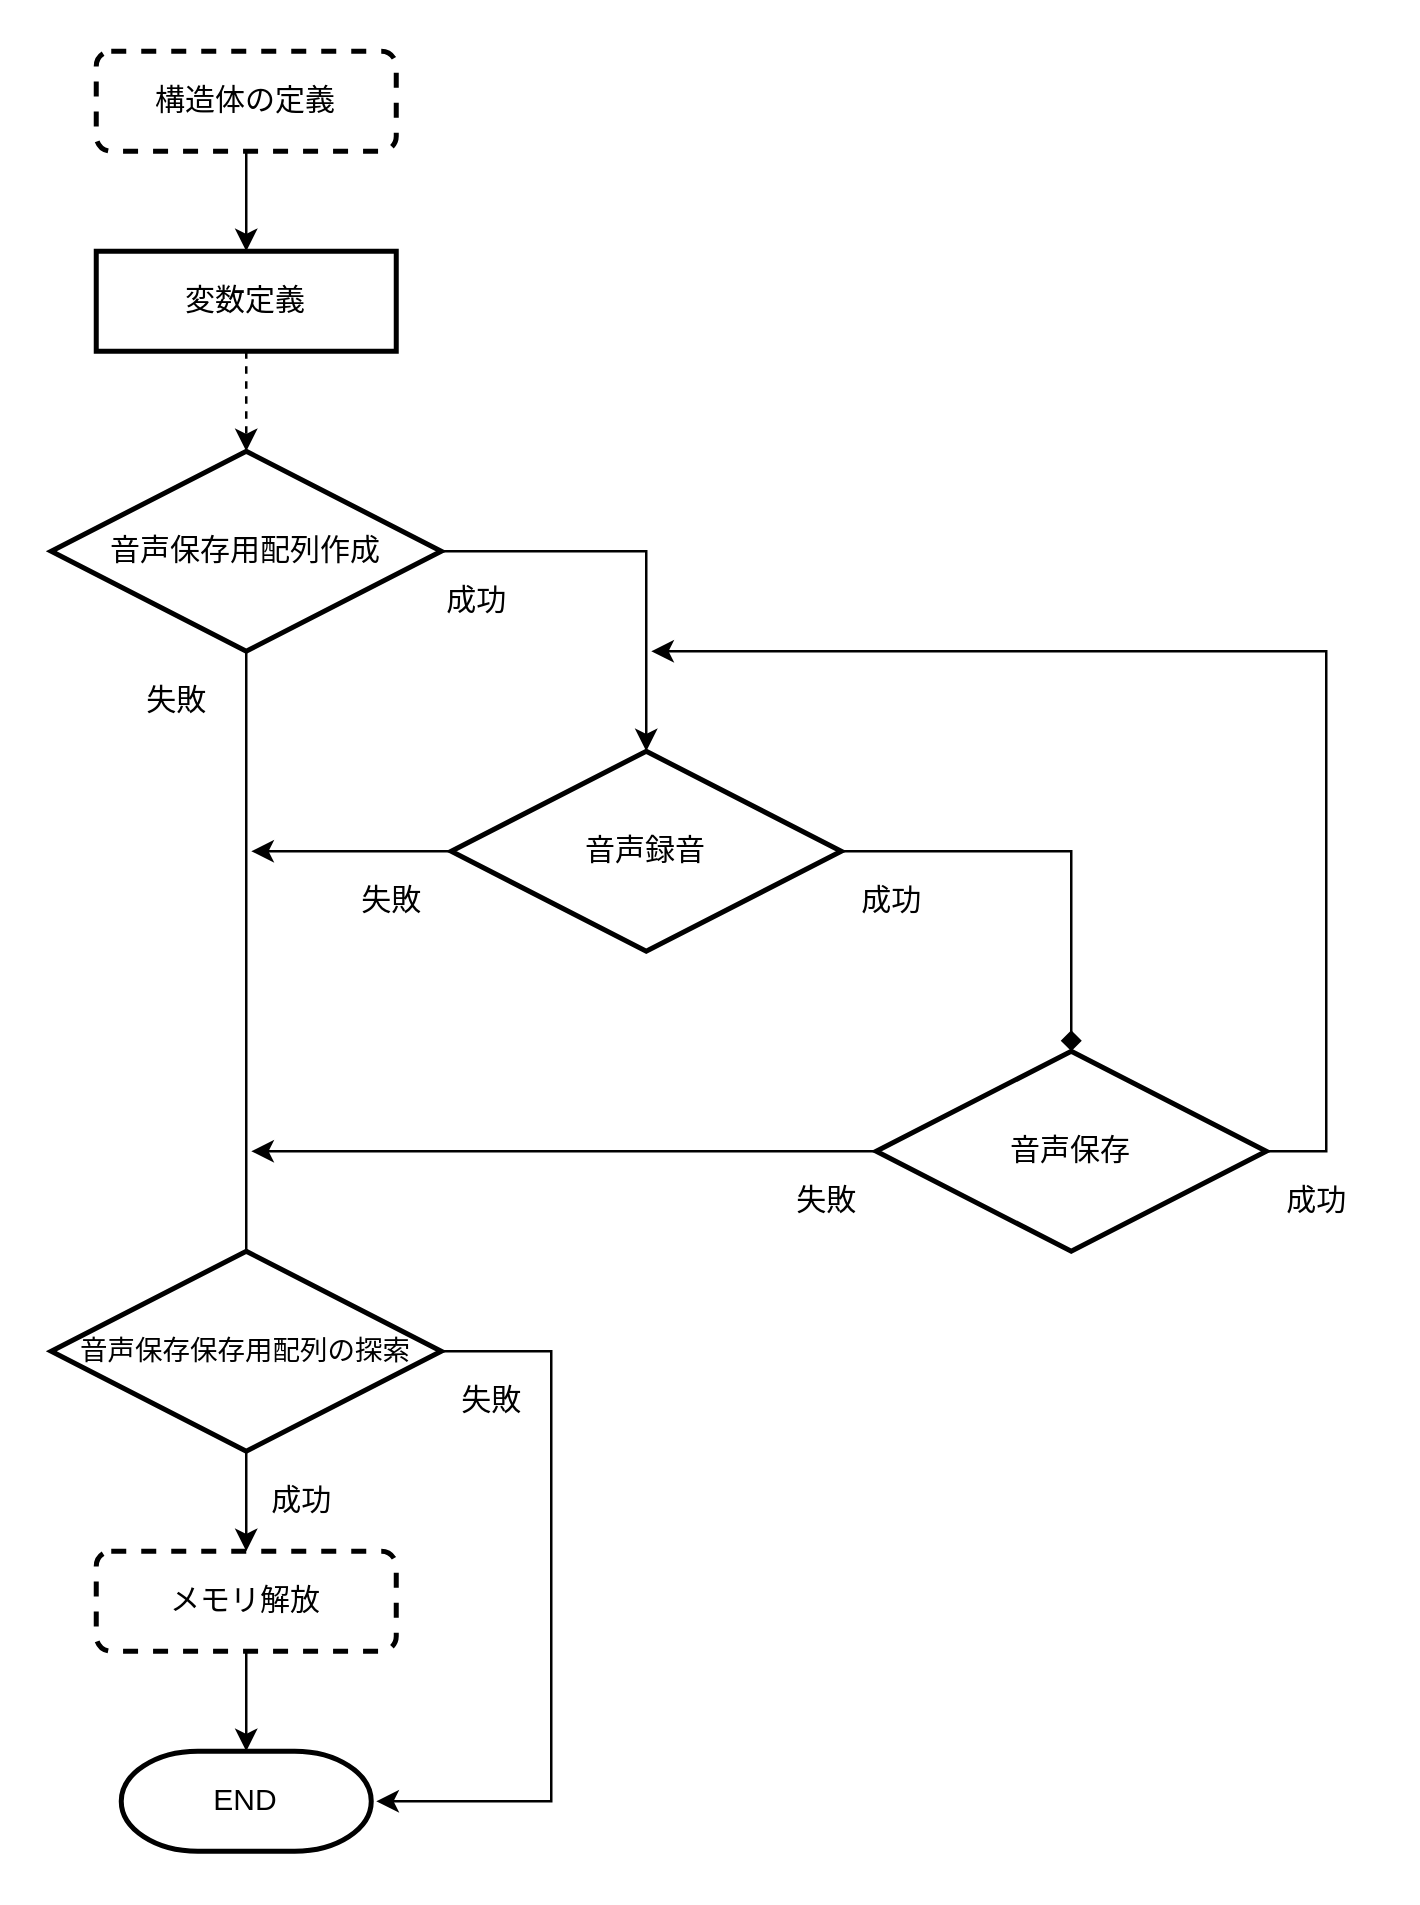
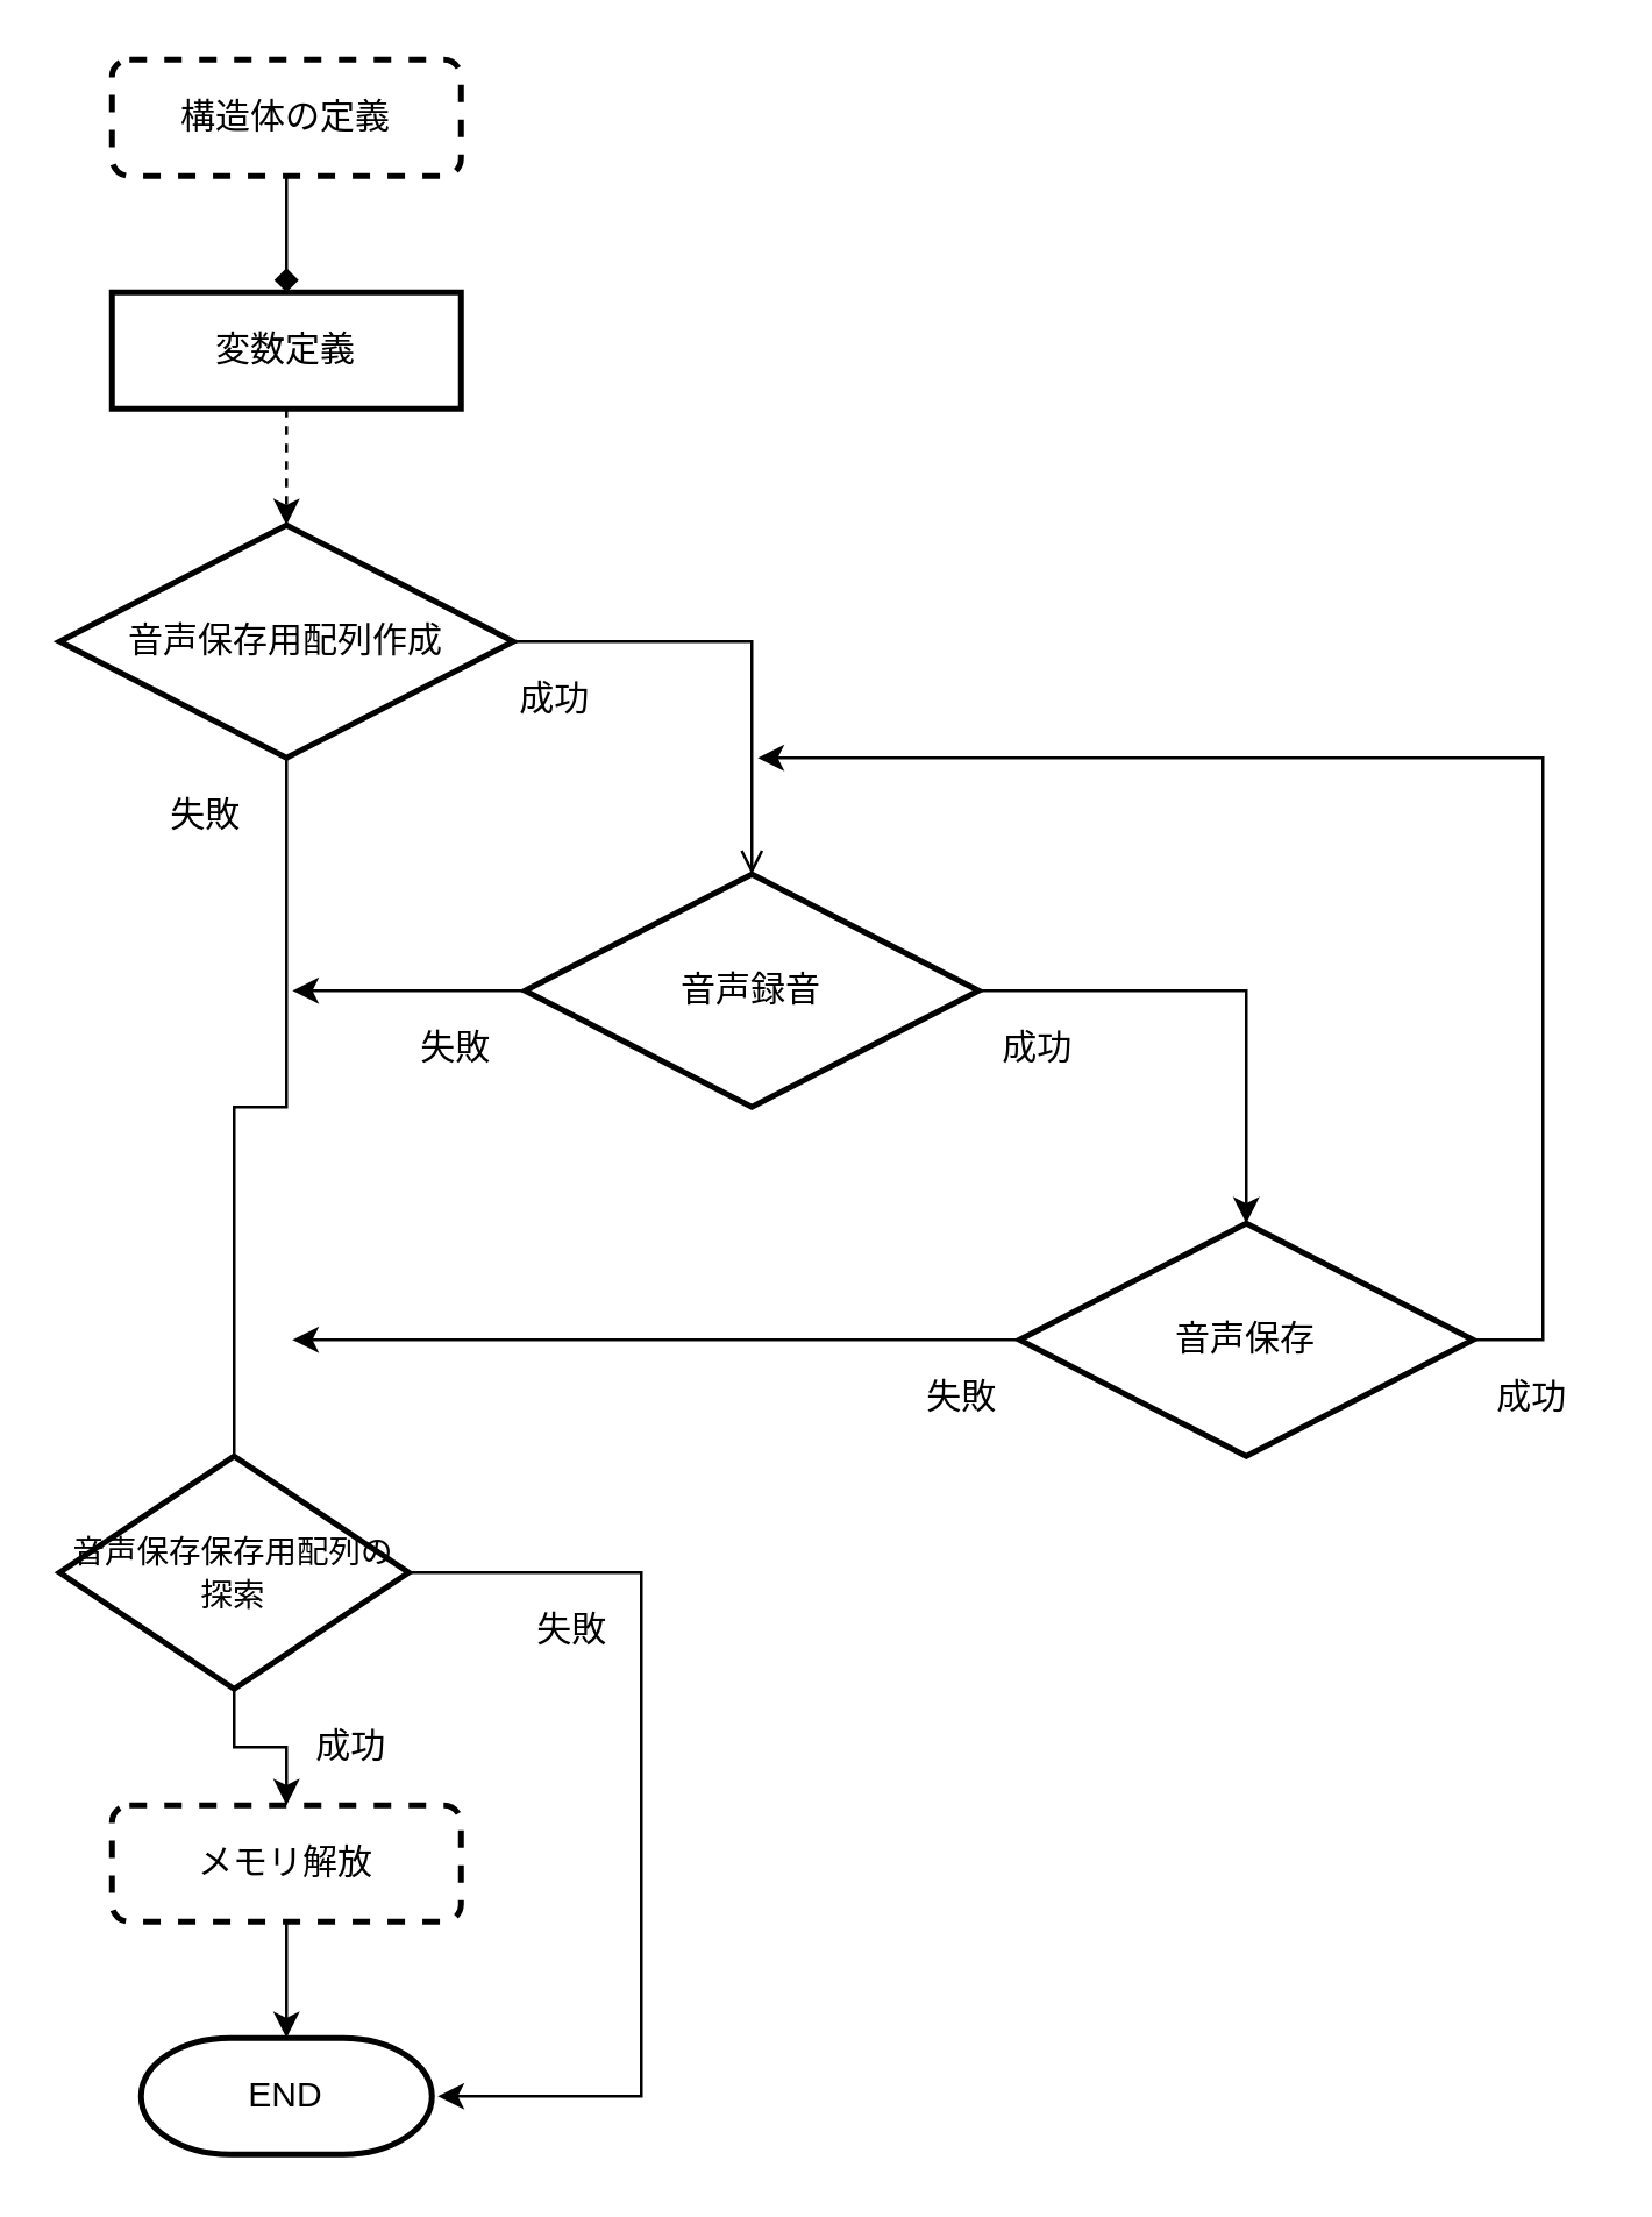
  <mxCell id="0" />
  <mxCell id="1" parent="0" />
- <mxCell id="2" style="edgeStyle=orthogonalEdgeStyle;rounded=0;orthogonalLoop=1;jettySize=auto;html=1;exitX=0.5;exitY=1;exitDx=0;exitDy=0;entryX=0.5;entryY=0;entryDx=0;entryDy=0;" edge="1" parent="1" source="3" target="5"><mxGeometry relative="1" as="geometry"><mxPoint x="70" y="100" as="targetPoint" /></mxGeometry></mxCell>
+ <mxCell id="2" style="edgeStyle=orthogonalEdgeStyle;rounded=0;orthogonalLoop=1;jettySize=auto;html=1;exitX=0.5;exitY=1;exitDx=0;exitDy=0;entryX=0.5;entryY=0;entryDx=0;entryDy=0;endArrow=diamond;" edge="1" parent="1" source="3" target="5"><mxGeometry relative="1" as="geometry"><mxPoint x="70" y="100" as="targetPoint" /></mxGeometry></mxCell>
  <mxCell id="3" value="構造体の定義" style="rounded=1;whiteSpace=wrap;html=1;strokeWidth=2;dashed=1;" vertex="1" parent="1"><mxGeometry x="38" y="20" width="120" height="40" as="geometry" /></mxCell>
  <mxCell id="4" style="edgeStyle=orthogonalEdgeStyle;rounded=0;orthogonalLoop=1;jettySize=auto;html=1;entryX=0.5;entryY=0;entryDx=0;entryDy=0;entryPerimeter=0;dashed=1;" edge="1" parent="1" source="5" target="8"><mxGeometry relative="1" as="geometry"><mxPoint x="70" y="180" as="targetPoint" /></mxGeometry></mxCell>
  <mxCell id="5" value="変数定義" style="whiteSpace=wrap;html=1;strokeWidth=2;rounded=0;" vertex="1" parent="1"><mxGeometry x="38" y="100" width="120" height="40" as="geometry" /></mxCell>
  <mxCell id="6" style="edgeStyle=orthogonalEdgeStyle;rounded=0;orthogonalLoop=1;jettySize=auto;html=1;entryX=0.5;entryY=0;entryDx=0;entryDy=0;entryPerimeter=0;endArrow=none;" edge="1" parent="1" source="8" target="17"><mxGeometry relative="1" as="geometry"><mxPoint x="98" y="540" as="targetPoint" /></mxGeometry></mxCell>
- <mxCell id="7" style="edgeStyle=orthogonalEdgeStyle;rounded=0;orthogonalLoop=1;jettySize=auto;html=1;entryX=0.5;entryY=0;entryDx=0;entryDy=0;entryPerimeter=0;" edge="1" parent="1" source="8" target="11"><mxGeometry relative="1" as="geometry" /></mxCell>
+ <mxCell id="7" style="edgeStyle=orthogonalEdgeStyle;rounded=0;orthogonalLoop=1;jettySize=auto;html=1;entryX=0.5;entryY=0;entryDx=0;entryDy=0;entryPerimeter=0;endArrow=open;" edge="1" parent="1" source="8" target="11"><mxGeometry relative="1" as="geometry" /></mxCell>
  <mxCell id="8" value="音声保存用配列作成" style="strokeWidth=2;html=1;shape=mxgraph.flowchart.decision;whiteSpace=wrap;" vertex="1" parent="1"><mxGeometry x="20" y="180" width="156" height="80" as="geometry" /></mxCell>
- <mxCell id="9" style="edgeStyle=orthogonalEdgeStyle;rounded=0;orthogonalLoop=1;jettySize=auto;html=1;entryX=0.5;entryY=0;entryDx=0;entryDy=0;entryPerimeter=0;endArrow=diamond;" edge="1" parent="1" source="11" target="14"><mxGeometry relative="1" as="geometry" /></mxCell>
+ <mxCell id="9" style="edgeStyle=orthogonalEdgeStyle;rounded=0;orthogonalLoop=1;jettySize=auto;html=1;entryX=0.5;entryY=0;entryDx=0;entryDy=0;entryPerimeter=0;" edge="1" parent="1" source="11" target="14"><mxGeometry relative="1" as="geometry" /></mxCell>
  <mxCell id="10" style="edgeStyle=orthogonalEdgeStyle;rounded=0;orthogonalLoop=1;jettySize=auto;html=1;" edge="1" parent="1" source="11"><mxGeometry relative="1" as="geometry"><mxPoint x="100" y="340" as="targetPoint" /></mxGeometry></mxCell>
  <mxCell id="11" value="音声録音" style="strokeWidth=2;html=1;shape=mxgraph.flowchart.decision;whiteSpace=wrap;" vertex="1" parent="1"><mxGeometry x="180" y="300" width="156" height="80" as="geometry" /></mxCell>
  <mxCell id="12" style="edgeStyle=orthogonalEdgeStyle;rounded=0;orthogonalLoop=1;jettySize=auto;html=1;" edge="1" parent="1" source="14"><mxGeometry relative="1" as="geometry"><mxPoint x="260" y="260" as="targetPoint" /><Array as="points"><mxPoint x="530" y="460" /><mxPoint x="530" y="260" /></Array></mxGeometry></mxCell>
  <mxCell id="13" style="edgeStyle=orthogonalEdgeStyle;rounded=0;orthogonalLoop=1;jettySize=auto;html=1;" edge="1" parent="1" source="14"><mxGeometry relative="1" as="geometry"><mxPoint x="100" y="460" as="targetPoint" /></mxGeometry></mxCell>
  <mxCell id="14" value="音声保存" style="strokeWidth=2;html=1;shape=mxgraph.flowchart.decision;whiteSpace=wrap;" vertex="1" parent="1"><mxGeometry x="350" y="420" width="156" height="80" as="geometry" /></mxCell>
  <mxCell id="15" style="edgeStyle=orthogonalEdgeStyle;rounded=0;orthogonalLoop=1;jettySize=auto;html=1;" edge="1" parent="1" source="17" target="19"><mxGeometry relative="1" as="geometry"><mxPoint x="98" y="660" as="targetPoint" /></mxGeometry></mxCell>
  <mxCell id="16" style="edgeStyle=orthogonalEdgeStyle;rounded=0;orthogonalLoop=1;jettySize=auto;html=1;exitX=1;exitY=0.5;exitDx=0;exitDy=0;exitPerimeter=0;" edge="1" parent="1" source="17"><mxGeometry relative="1" as="geometry"><mxPoint x="150" y="720" as="targetPoint" /><Array as="points"><mxPoint x="220" y="540" /><mxPoint x="220" y="720" /></Array></mxGeometry></mxCell>
- <mxCell id="17" value="&lt;font style=&quot;font-size: 11px&quot;&gt;音声保存保存用配列の探索&lt;/font&gt;" style="strokeWidth=2;html=1;shape=mxgraph.flowchart.decision;whiteSpace=wrap;" vertex="1" parent="1"><mxGeometry x="20" y="500" width="156" height="80" as="geometry" /></mxCell>
+ <mxCell id="17" value="&lt;font style=&quot;font-size: 11px&quot;&gt;音声保存保存用配列の探索&lt;/font&gt;" style="strokeWidth=2;html=1;shape=mxgraph.flowchart.decision;whiteSpace=wrap;" vertex="1" parent="1"><mxGeometry x="20" y="500" width="120" height="80" as="geometry" /></mxCell>
  <mxCell id="18" style="edgeStyle=orthogonalEdgeStyle;rounded=0;orthogonalLoop=1;jettySize=auto;html=1;" edge="1" parent="1" source="19"><mxGeometry relative="1" as="geometry"><mxPoint x="98" y="700" as="targetPoint" /></mxGeometry></mxCell>
  <mxCell id="19" value="メモリ解放" style="rounded=1;whiteSpace=wrap;html=1;strokeWidth=2;dashed=1;" vertex="1" parent="1"><mxGeometry x="38" y="620" width="120" height="40" as="geometry" /></mxCell>
  <mxCell id="20" value="END" style="strokeWidth=2;html=1;shape=mxgraph.flowchart.terminator;whiteSpace=wrap;" vertex="1" parent="1"><mxGeometry x="48" y="700" width="100" height="40" as="geometry" /></mxCell>
  <mxCell id="21" value="成功" style="text;html=1;align=center;verticalAlign=middle;resizable=0;points=[];autosize=1;" vertex="1" parent="1"><mxGeometry x="170" y="230" width="40" height="20" as="geometry" /></mxCell>
  <mxCell id="22" value="成功" style="text;html=1;align=center;verticalAlign=middle;resizable=0;points=[];autosize=1;" vertex="1" parent="1"><mxGeometry x="336" y="350" width="40" height="20" as="geometry" /></mxCell>
  <mxCell id="23" value="成功" style="text;html=1;align=center;verticalAlign=middle;resizable=0;points=[];autosize=1;" vertex="1" parent="1"><mxGeometry x="506" y="470" width="40" height="20" as="geometry" /></mxCell>
  <mxCell id="24" value="失敗" style="text;html=1;align=center;verticalAlign=middle;resizable=0;points=[];autosize=1;" vertex="1" parent="1"><mxGeometry x="50" y="270" width="40" height="20" as="geometry" /></mxCell>
  <mxCell id="25" value="成功" style="text;html=1;align=center;verticalAlign=middle;resizable=0;points=[];autosize=1;" vertex="1" parent="1"><mxGeometry x="100" y="590" width="40" height="20" as="geometry" /></mxCell>
  <mxCell id="26" value="失敗" style="text;html=1;align=center;verticalAlign=middle;resizable=0;points=[];autosize=1;" vertex="1" parent="1"><mxGeometry x="136" y="350" width="40" height="20" as="geometry" /></mxCell>
  <mxCell id="27" value="失敗" style="text;html=1;align=center;verticalAlign=middle;resizable=0;points=[];autosize=1;" vertex="1" parent="1"><mxGeometry x="310" y="470" width="40" height="20" as="geometry" /></mxCell>
  <mxCell id="28" value="失敗" style="text;html=1;align=center;verticalAlign=middle;resizable=0;points=[];autosize=1;" vertex="1" parent="1"><mxGeometry x="176" y="550" width="40" height="20" as="geometry" /></mxCell>
